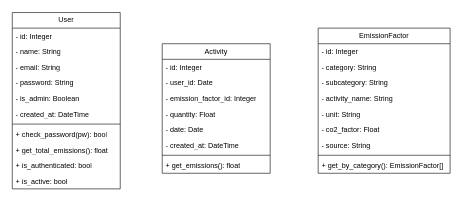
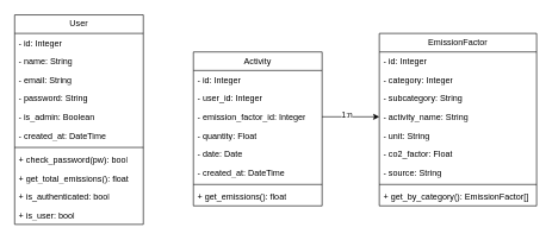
  <mxCell id="0" />
  <mxCell id="1" parent="0" />
  <mxCell id="2" value="User" style="swimlane;fontStyle=0;childLayout=stackLayout;horizontal=1;startSize=26;fillColor=none;horizontalStack=0;resizeParent=1;resizeParentMax=0;resizeLast=0;collapsible=1;marginBottom=0;whiteSpace=wrap;html=1;" vertex="1" parent="1"><mxGeometry x="20" y="20" width="180" height="294" as="geometry" /></mxCell>
  <mxCell id="3" value="- id: Integer" style="text;strokeColor=none;fillColor=none;align=left;verticalAlign=top;spacingLeft=4;spacingRight=4;overflow=hidden;rotatable=0;points=[[0,0.5],[1,0.5]];portConstraint=eastwest;whiteSpace=wrap;html=1;" vertex="1" parent="2"><mxGeometry y="26" width="180" height="26" as="geometry" /></mxCell>
  <mxCell id="4" value="- name: String" style="text;strokeColor=none;fillColor=none;align=left;verticalAlign=top;spacingLeft=4;spacingRight=4;overflow=hidden;rotatable=0;points=[[0,0.5],[1,0.5]];portConstraint=eastwest;whiteSpace=wrap;html=1;" vertex="1" parent="2"><mxGeometry y="52" width="180" height="26" as="geometry" /></mxCell>
  <mxCell id="5" value="- email: String" style="text;strokeColor=none;fillColor=none;align=left;verticalAlign=top;spacingLeft=4;spacingRight=4;overflow=hidden;rotatable=0;points=[[0,0.5],[1,0.5]];portConstraint=eastwest;whiteSpace=wrap;html=1;" vertex="1" parent="2"><mxGeometry y="78" width="180" height="26" as="geometry" /></mxCell>
  <mxCell id="6" value="- password: String" style="text;strokeColor=none;fillColor=none;align=left;verticalAlign=top;spacingLeft=4;spacingRight=4;overflow=hidden;rotatable=0;points=[[0,0.5],[1,0.5]];portConstraint=eastwest;whiteSpace=wrap;html=1;" vertex="1" parent="2"><mxGeometry y="104" width="180" height="26" as="geometry" /></mxCell>
  <mxCell id="7" value="- is_admin: Boolean" style="text;strokeColor=none;fillColor=none;align=left;verticalAlign=top;spacingLeft=4;spacingRight=4;overflow=hidden;rotatable=0;points=[[0,0.5],[1,0.5]];portConstraint=eastwest;whiteSpace=wrap;html=1;" vertex="1" parent="2"><mxGeometry y="130" width="180" height="26" as="geometry" /></mxCell>
  <mxCell id="8" value="- created_at: DateTime" style="text;strokeColor=none;fillColor=none;align=left;verticalAlign=top;spacingLeft=4;spacingRight=4;overflow=hidden;rotatable=0;points=[[0,0.5],[1,0.5]];portConstraint=eastwest;whiteSpace=wrap;html=1;" vertex="1" parent="2"><mxGeometry y="156" width="180" height="26" as="geometry" /></mxCell>
  <mxCell id="9" value="" style="line;strokeWidth=1;fillColor=none;align=left;verticalAlign=middle;spacingTop=-1;spacingLeft=3;spacingRight=3;rotatable=0;labelPosition=right;points=[];portConstraint=eastwest;strokeColor=inherit;" vertex="1" parent="2"><mxGeometry y="182" width="180" height="8" as="geometry" /></mxCell>
  <mxCell id="10" value="+ check_password(pw): bool" style="text;strokeColor=none;fillColor=none;align=left;verticalAlign=top;spacingLeft=4;spacingRight=4;overflow=hidden;rotatable=0;points=[[0,0.5],[1,0.5]];portConstraint=eastwest;whiteSpace=wrap;html=1;" vertex="1" parent="2"><mxGeometry y="190" width="180" height="26" as="geometry" /></mxCell>
  <mxCell id="11" value="+ get_total_emissions(): float" style="text;strokeColor=none;fillColor=none;align=left;verticalAlign=top;spacingLeft=4;spacingRight=4;overflow=hidden;rotatable=0;points=[[0,0.5],[1,0.5]];portConstraint=eastwest;whiteSpace=wrap;html=1;" vertex="1" parent="2"><mxGeometry y="216" width="180" height="26" as="geometry" /></mxCell>
  <mxCell id="12" value="+ is_authenticated: bool" style="text;strokeColor=none;fillColor=none;align=left;verticalAlign=top;spacingLeft=4;spacingRight=4;overflow=hidden;rotatable=0;points=[[0,0.5],[1,0.5]];portConstraint=eastwest;whiteSpace=wrap;html=1;" vertex="1" parent="2"><mxGeometry y="242" width="180" height="26" as="geometry" /></mxCell>
- <mxCell id="13" value="+ is_active: bool" style="text;strokeColor=none;fillColor=none;align=left;verticalAlign=top;spacingLeft=4;spacingRight=4;overflow=hidden;rotatable=0;points=[[0,0.5],[1,0.5]];portConstraint=eastwest;whiteSpace=wrap;html=1;" vertex="1" parent="2"><mxGeometry y="268" width="180" height="26" as="geometry" /></mxCell>
+ <mxCell id="13" value="+ is_user: bool" style="text;strokeColor=none;fillColor=none;align=left;verticalAlign=top;spacingLeft=4;spacingRight=4;overflow=hidden;rotatable=0;points=[[0,0.5],[1,0.5]];portConstraint=eastwest;whiteSpace=wrap;html=1;" vertex="1" parent="2"><mxGeometry y="268" width="180" height="26" as="geometry" /></mxCell>
  <mxCell id="14" value="Activity" style="swimlane;fontStyle=0;childLayout=stackLayout;horizontal=1;startSize=26;fillColor=none;horizontalStack=0;resizeParent=1;resizeParentMax=0;resizeLast=0;collapsible=1;marginBottom=0;whiteSpace=wrap;html=1;" vertex="1" parent="1"><mxGeometry x="270" y="72" width="180" height="216" as="geometry" /></mxCell>
  <mxCell id="15" value="- id: Integer" style="text;strokeColor=none;fillColor=none;align=left;verticalAlign=top;spacingLeft=4;spacingRight=4;overflow=hidden;rotatable=0;points=[[0,0.5],[1,0.5]];portConstraint=eastwest;whiteSpace=wrap;html=1;" vertex="1" parent="14"><mxGeometry y="26" width="180" height="26" as="geometry" /></mxCell>
- <mxCell id="16" value="- user_id: Date" style="text;strokeColor=none;fillColor=none;align=left;verticalAlign=top;spacingLeft=4;spacingRight=4;overflow=hidden;rotatable=0;points=[[0,0.5],[1,0.5]];portConstraint=eastwest;whiteSpace=wrap;html=1;" vertex="1" parent="14"><mxGeometry y="52" width="180" height="26" as="geometry" /></mxCell>
+ <mxCell id="16" value="- user_id: Integer" style="text;strokeColor=none;fillColor=none;align=left;verticalAlign=top;spacingLeft=4;spacingRight=4;overflow=hidden;rotatable=0;points=[[0,0.5],[1,0.5]];portConstraint=eastwest;whiteSpace=wrap;html=1;" vertex="1" parent="14"><mxGeometry y="52" width="180" height="26" as="geometry" /></mxCell>
  <mxCell id="17" value="- emission_factor_id: Integer" style="text;strokeColor=none;fillColor=none;align=left;verticalAlign=top;spacingLeft=4;spacingRight=4;overflow=hidden;rotatable=0;points=[[0,0.5],[1,0.5]];portConstraint=eastwest;whiteSpace=wrap;html=1;" vertex="1" parent="14"><mxGeometry y="78" width="180" height="26" as="geometry" /></mxCell>
  <mxCell id="18" value="- quantity: Float" style="text;strokeColor=none;fillColor=none;align=left;verticalAlign=top;spacingLeft=4;spacingRight=4;overflow=hidden;rotatable=0;points=[[0,0.5],[1,0.5]];portConstraint=eastwest;whiteSpace=wrap;html=1;" vertex="1" parent="14"><mxGeometry y="104" width="180" height="26" as="geometry" /></mxCell>
  <mxCell id="19" value="- date: Date" style="text;strokeColor=none;fillColor=none;align=left;verticalAlign=top;spacingLeft=4;spacingRight=4;overflow=hidden;rotatable=0;points=[[0,0.5],[1,0.5]];portConstraint=eastwest;whiteSpace=wrap;html=1;" vertex="1" parent="14"><mxGeometry y="130" width="180" height="26" as="geometry" /></mxCell>
  <mxCell id="20" value="- created_at: DateTime" style="text;strokeColor=none;fillColor=none;align=left;verticalAlign=top;spacingLeft=4;spacingRight=4;overflow=hidden;rotatable=0;points=[[0,0.5],[1,0.5]];portConstraint=eastwest;whiteSpace=wrap;html=1;" vertex="1" parent="14"><mxGeometry y="156" width="180" height="26" as="geometry" /></mxCell>
  <mxCell id="21" value="" style="line;strokeWidth=1;fillColor=none;align=left;verticalAlign=middle;spacingTop=-1;spacingLeft=3;spacingRight=3;rotatable=0;labelPosition=right;points=[];portConstraint=eastwest;strokeColor=inherit;" vertex="1" parent="14"><mxGeometry y="182" width="180" height="8" as="geometry" /></mxCell>
  <mxCell id="22" value="+ get_emissions(): float" style="text;strokeColor=none;fillColor=none;align=left;verticalAlign=top;spacingLeft=4;spacingRight=4;overflow=hidden;rotatable=0;points=[[0,0.5],[1,0.5]];portConstraint=eastwest;whiteSpace=wrap;html=1;" vertex="1" parent="14"><mxGeometry y="190" width="180" height="26" as="geometry" /></mxCell>
  <mxCell id="23" value="EmissionFactor" style="swimlane;fontStyle=0;childLayout=stackLayout;horizontal=1;startSize=26;fillColor=none;horizontalStack=0;resizeParent=1;resizeParentMax=0;resizeLast=0;collapsible=1;marginBottom=0;whiteSpace=wrap;html=1;" vertex="1" parent="1"><mxGeometry x="530" y="46" width="220" height="242" as="geometry" /></mxCell>
  <mxCell id="24" value="- id: Integer" style="text;strokeColor=none;fillColor=none;align=left;verticalAlign=top;spacingLeft=4;spacingRight=4;overflow=hidden;rotatable=0;points=[[0,0.5],[1,0.5]];portConstraint=eastwest;whiteSpace=wrap;html=1;" vertex="1" parent="23"><mxGeometry y="26" width="220" height="26" as="geometry" /></mxCell>
- <mxCell id="25" value="- category: String" style="text;strokeColor=none;fillColor=none;align=left;verticalAlign=top;spacingLeft=4;spacingRight=4;overflow=hidden;rotatable=0;points=[[0,0.5],[1,0.5]];portConstraint=eastwest;whiteSpace=wrap;html=1;" vertex="1" parent="23"><mxGeometry y="52" width="220" height="26" as="geometry" /></mxCell>
+ <mxCell id="25" value="- category: Integer" style="text;strokeColor=none;fillColor=none;align=left;verticalAlign=top;spacingLeft=4;spacingRight=4;overflow=hidden;rotatable=0;points=[[0,0.5],[1,0.5]];portConstraint=eastwest;whiteSpace=wrap;html=1;" vertex="1" parent="23"><mxGeometry y="52" width="220" height="26" as="geometry" /></mxCell>
  <mxCell id="26" value="- subcategory: String" style="text;strokeColor=none;fillColor=none;align=left;verticalAlign=top;spacingLeft=4;spacingRight=4;overflow=hidden;rotatable=0;points=[[0,0.5],[1,0.5]];portConstraint=eastwest;whiteSpace=wrap;html=1;" vertex="1" parent="23"><mxGeometry y="78" width="220" height="26" as="geometry" /></mxCell>
  <mxCell id="27" value="- activity_name: String" style="text;strokeColor=none;fillColor=none;align=left;verticalAlign=top;spacingLeft=4;spacingRight=4;overflow=hidden;rotatable=0;points=[[0,0.5],[1,0.5]];portConstraint=eastwest;whiteSpace=wrap;html=1;" vertex="1" parent="23"><mxGeometry y="104" width="220" height="26" as="geometry" /></mxCell>
  <mxCell id="28" value="- unit: String" style="text;strokeColor=none;fillColor=none;align=left;verticalAlign=top;spacingLeft=4;spacingRight=4;overflow=hidden;rotatable=0;points=[[0,0.5],[1,0.5]];portConstraint=eastwest;whiteSpace=wrap;html=1;" vertex="1" parent="23"><mxGeometry y="130" width="220" height="26" as="geometry" /></mxCell>
  <mxCell id="29" value="- co2_factor: Float" style="text;strokeColor=none;fillColor=none;align=left;verticalAlign=top;spacingLeft=4;spacingRight=4;overflow=hidden;rotatable=0;points=[[0,0.5],[1,0.5]];portConstraint=eastwest;whiteSpace=wrap;html=1;" vertex="1" parent="23"><mxGeometry y="156" width="220" height="26" as="geometry" /></mxCell>
  <mxCell id="30" value="- source: String" style="text;strokeColor=none;fillColor=none;align=left;verticalAlign=top;spacingLeft=4;spacingRight=4;overflow=hidden;rotatable=0;points=[[0,0.5],[1,0.5]];portConstraint=eastwest;whiteSpace=wrap;html=1;" vertex="1" parent="23"><mxGeometry y="182" width="220" height="26" as="geometry" /></mxCell>
  <mxCell id="31" value="" style="line;strokeWidth=1;fillColor=none;align=left;verticalAlign=middle;spacingTop=-1;spacingLeft=3;spacingRight=3;rotatable=0;labelPosition=right;points=[];portConstraint=eastwest;strokeColor=inherit;" vertex="1" parent="23"><mxGeometry y="208" width="220" height="8" as="geometry" /></mxCell>
  <mxCell id="32" value="+ get_by_category(): EmissionFactor[]" style="text;strokeColor=none;fillColor=none;align=left;verticalAlign=top;spacingLeft=4;spacingRight=4;overflow=hidden;rotatable=0;points=[[0,0.5],[1,0.5]];portConstraint=eastwest;whiteSpace=wrap;html=1;" vertex="1" parent="23"><mxGeometry y="216" width="220" height="26" as="geometry" /></mxCell>
+ <mxCell id="33" style="edgeStyle=orthogonalEdgeStyle;rounded=0;orthogonalLoop=1;jettySize=auto;html=1;entryX=0;entryY=0.5;entryDx=0;entryDy=0;" edge="1" parent="1" source="17" target="27"><mxGeometry relative="1" as="geometry" /></mxCell>
+ <mxCell id="34" value="1:n" style="edgeLabel;html=1;align=center;verticalAlign=middle;resizable=0;points=[];" vertex="1" connectable="0" parent="33"><mxGeometry x="-0.15" y="3" relative="1" as="geometry"><mxPoint as="offset" /></mxGeometry></mxCell>
